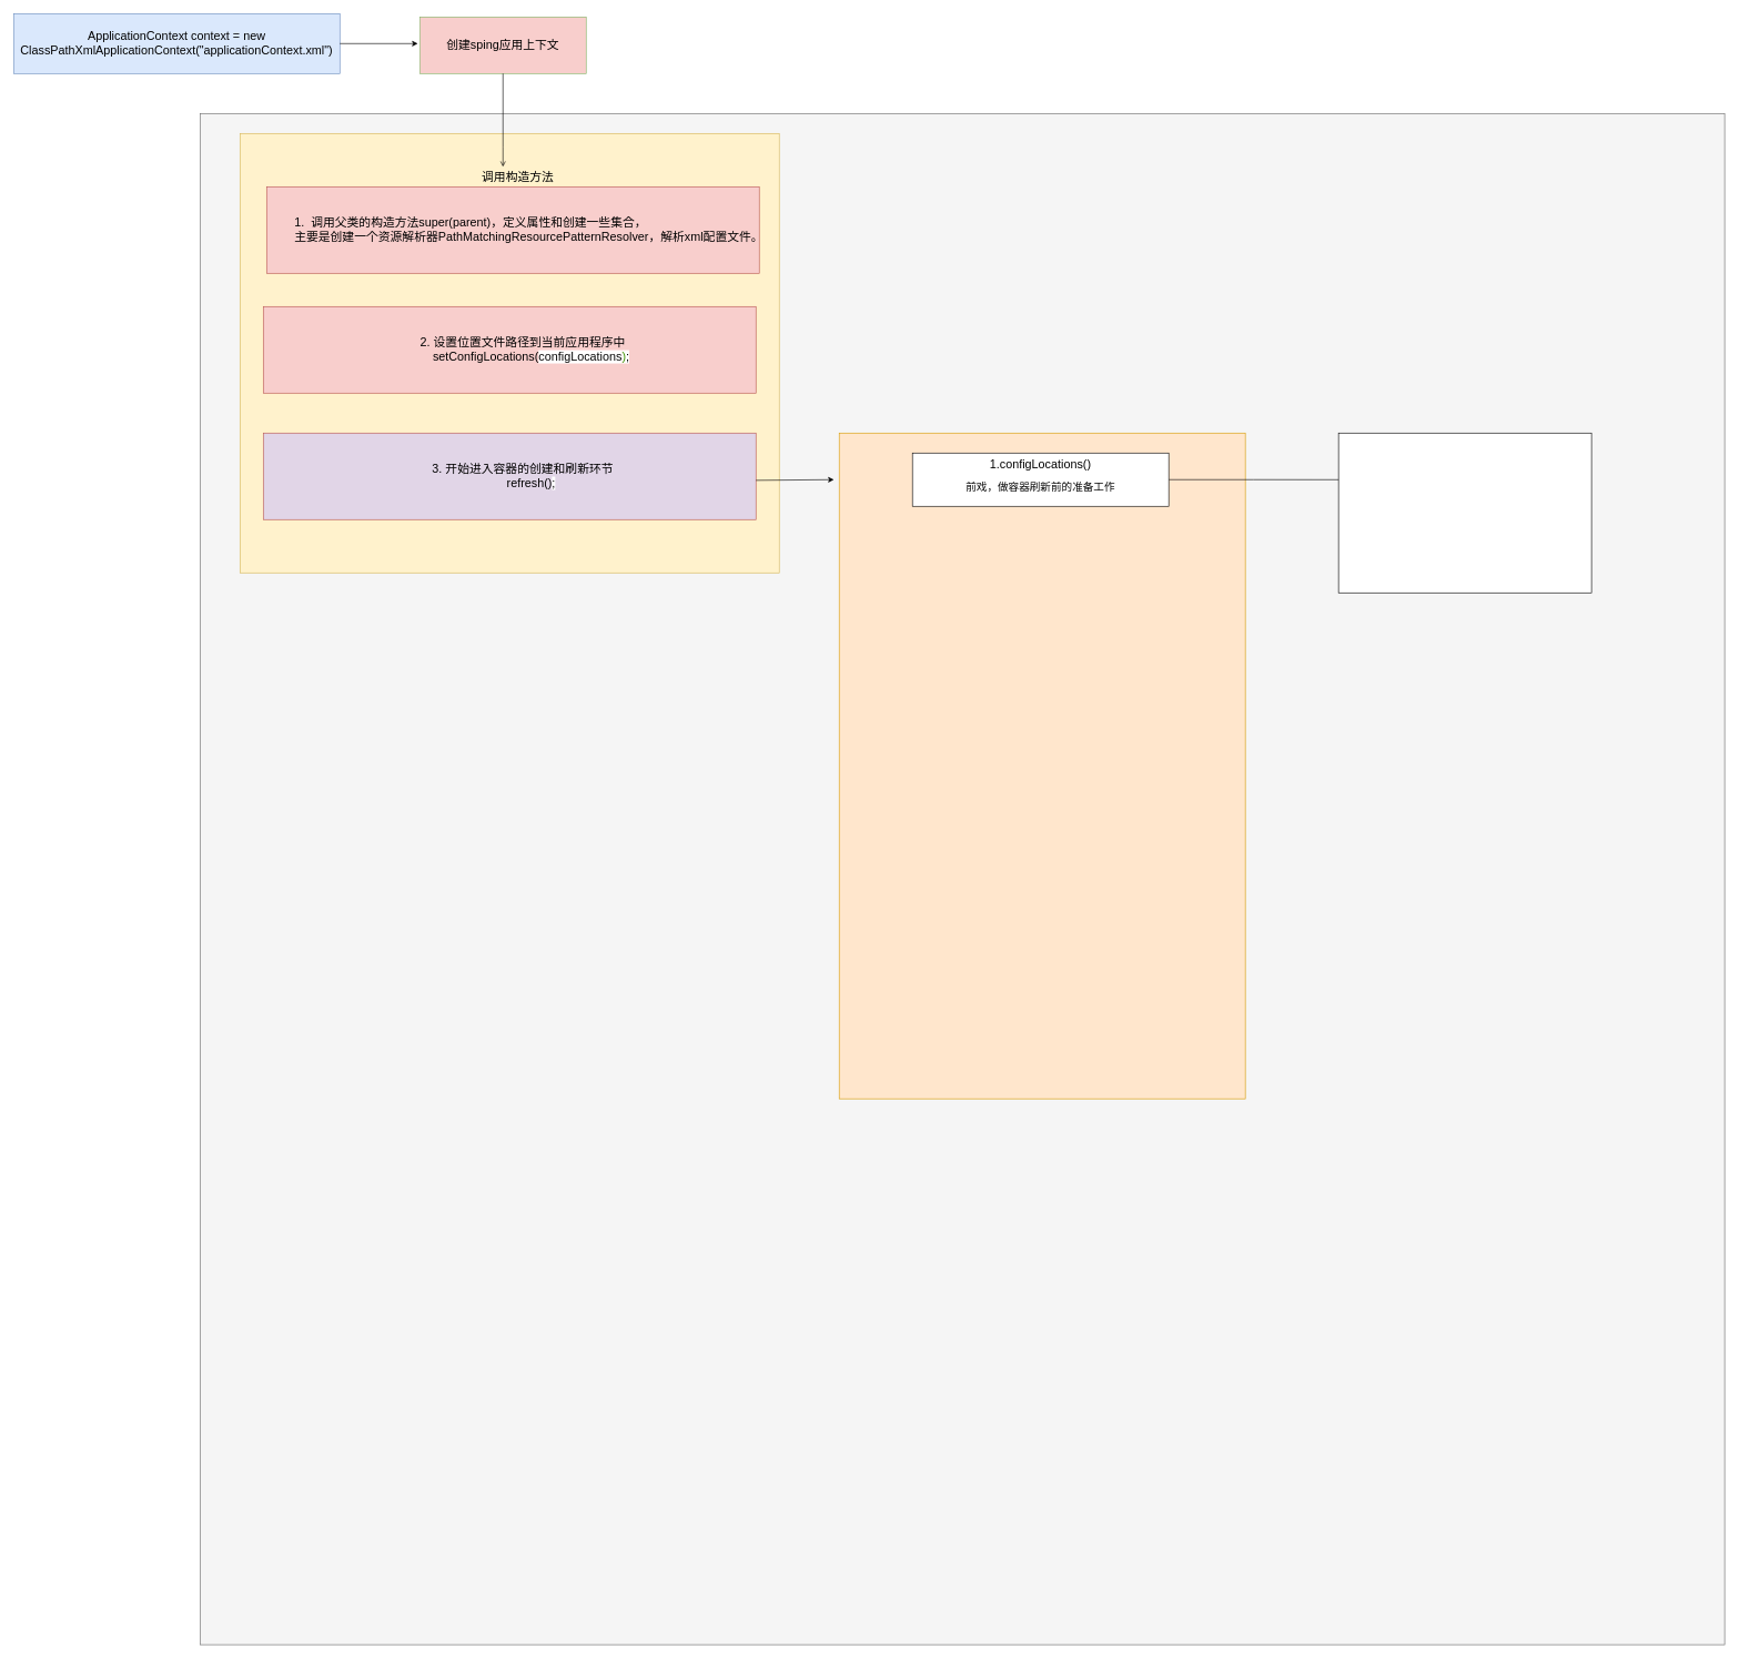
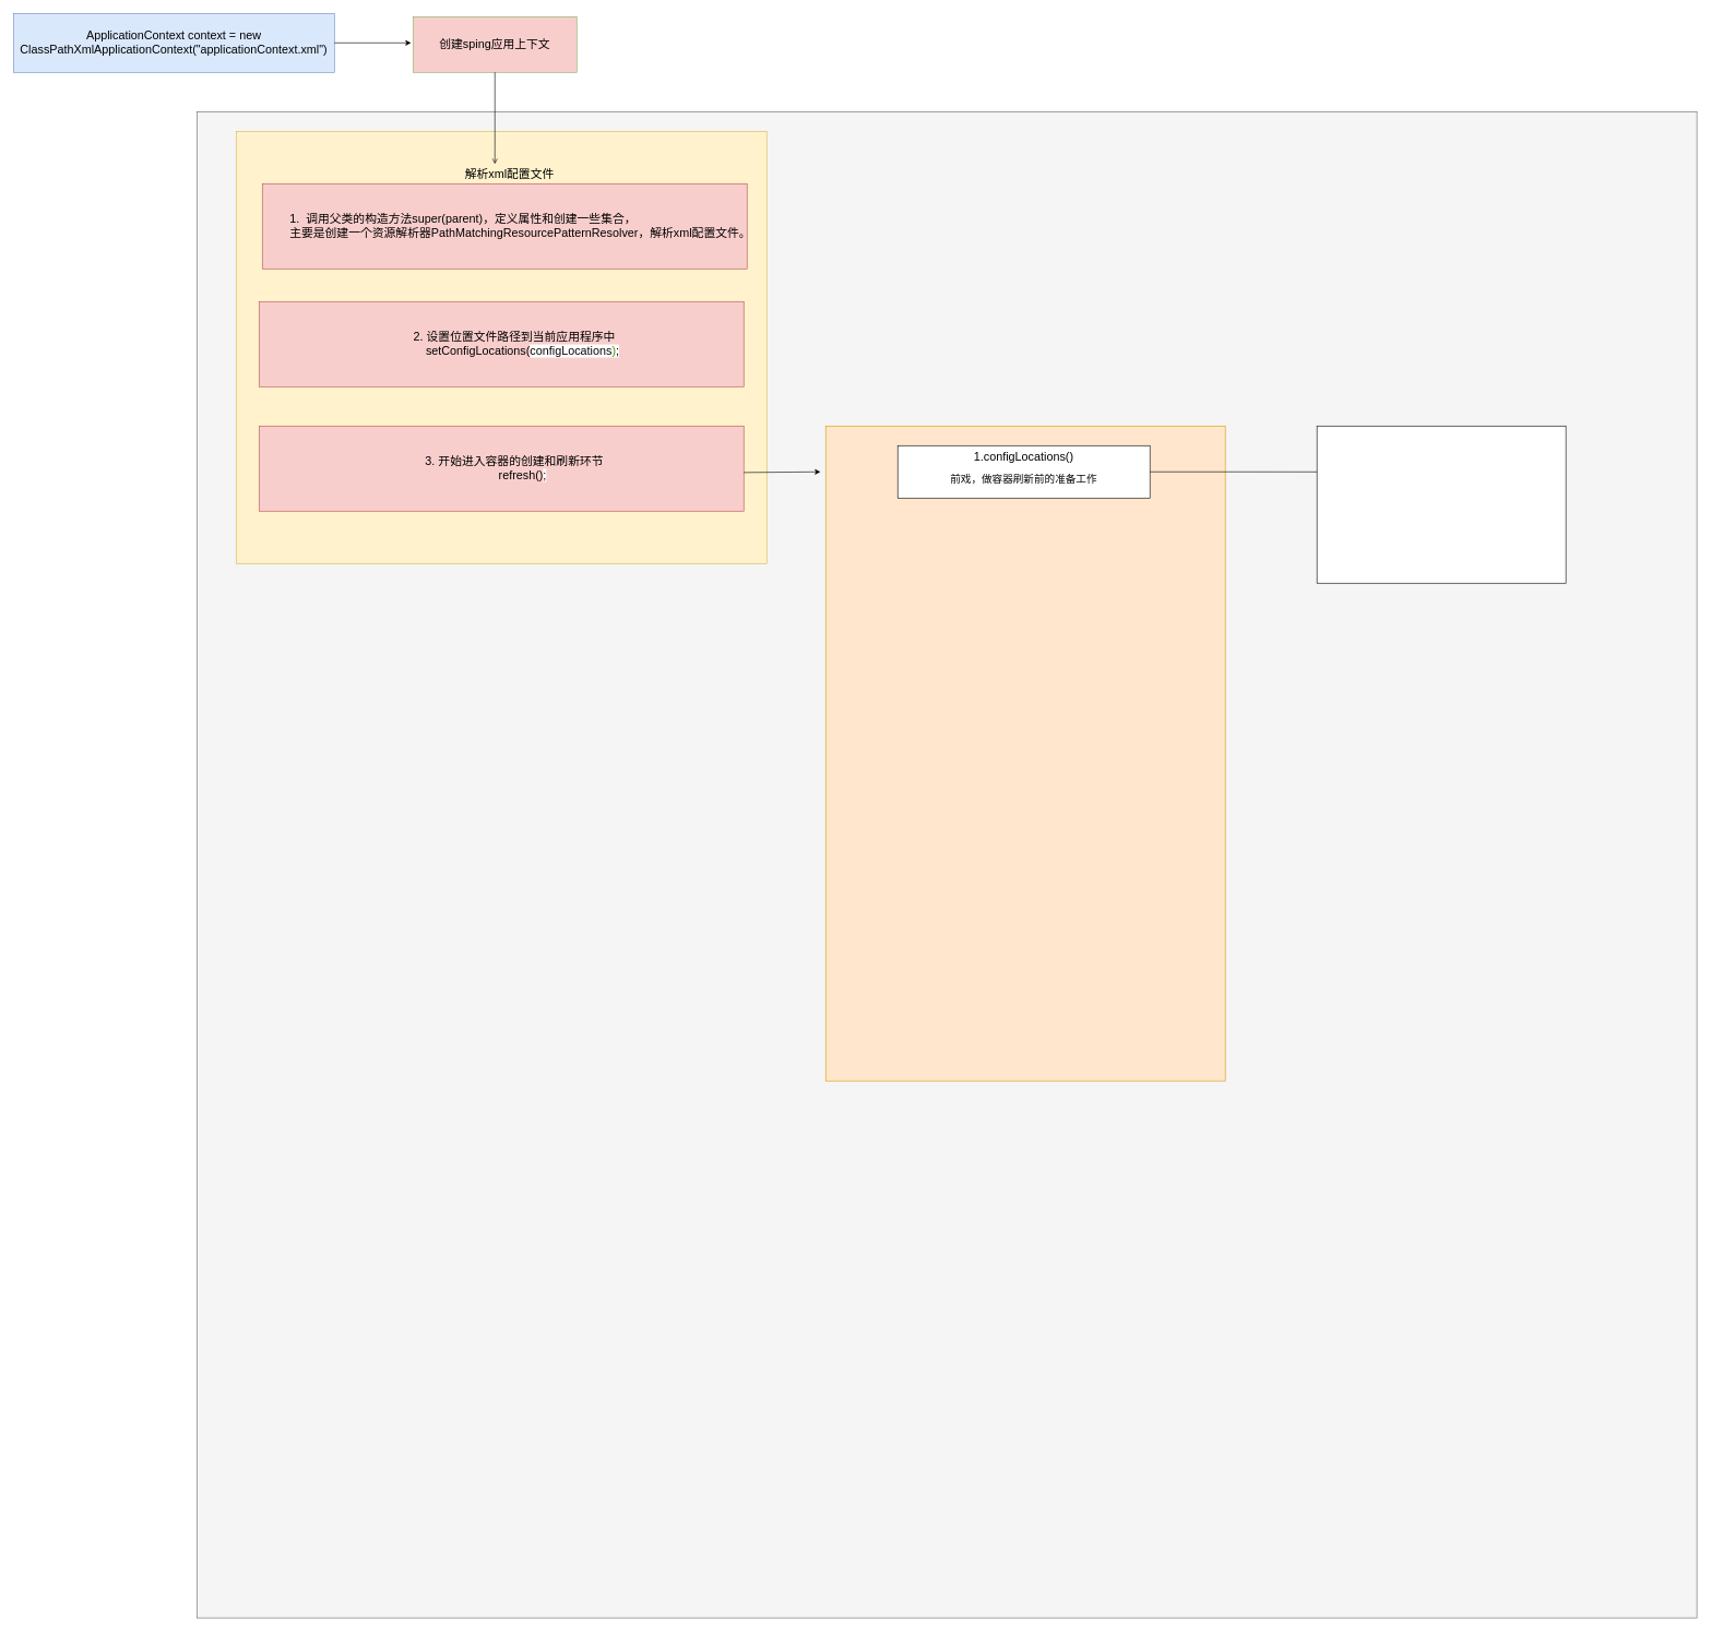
  <mxCell id="0" />
  <mxCell id="1" parent="0" />
  <mxCell id="2" value="&lt;font style=&quot;font-size: 18px;&quot;&gt;ApplicationContext context = new ClassPathXmlApplicationContext(&quot;applicationContext.xml&quot;)&lt;/font&gt;" style="rounded=0;whiteSpace=wrap;html=1;align=center;fillColor=#dae8fc;strokeColor=#6c8ebf;" vertex="1" parent="1"><mxGeometry x="20" y="20" width="490" height="90" as="geometry" /></mxCell>
  <mxCell id="3" value="" style="endArrow=classic;html=1;rounded=0;entryX=-0.019;entryY=0.162;entryDx=0;entryDy=0;entryPerimeter=0;" edge="1" parent="1" source="2"><mxGeometry width="50" height="50" relative="1" as="geometry"><mxPoint x="510" y="66.01" as="sourcePoint" /><mxPoint x="627.004" y="65" as="targetPoint" /></mxGeometry></mxCell>
  <mxCell id="4" value="&lt;font style=&quot;font-size: 18px;&quot;&gt;创建sping应用上下文&lt;/font&gt;" style="rounded=0;whiteSpace=wrap;html=1;fillColor=#f8cecc;strokeColor=#82b366;" vertex="1" parent="1"><mxGeometry x="630" y="25" width="250" height="85" as="geometry" /></mxCell>
  <mxCell id="5" value="" style="rounded=0;whiteSpace=wrap;html=1;fillColor=#f5f5f5;strokeColor=#666666;fontColor=#333333;" vertex="1" parent="1"><mxGeometry x="300" y="170" width="2290" height="2300" as="geometry" /></mxCell>
  <mxCell id="6" value="" style="rounded=0;whiteSpace=wrap;html=1;fillColor=#fff2cc;strokeColor=#d6b656;" vertex="1" parent="1"><mxGeometry x="360" y="200" width="810" height="660" as="geometry" /></mxCell>
- <mxCell id="7" value="&lt;font style=&quot;font-size: 18px;&quot;&gt;调用构造方法&lt;/font&gt;" style="text;html=1;strokeColor=none;fillColor=none;align=center;verticalAlign=middle;whiteSpace=wrap;rounded=0;" vertex="1" parent="1"><mxGeometry x="700" y="250" width="155" height="30" as="geometry" /></mxCell>
+ <mxCell id="7" value="&lt;font style=&quot;font-size: 18px;&quot;&gt;解析xml配置文件&lt;/font&gt;" style="text;html=1;strokeColor=none;fillColor=none;align=center;verticalAlign=middle;whiteSpace=wrap;rounded=0;" vertex="1" parent="1"><mxGeometry x="700" y="250" width="155" height="30" as="geometry" /></mxCell>
  <mxCell id="8" style="edgeStyle=orthogonalEdgeStyle;rounded=0;orthogonalLoop=1;jettySize=auto;html=1;endArrow=open;" edge="1" parent="1" source="4" target="7"><mxGeometry relative="1" as="geometry"><Array as="points"><mxPoint x="755" y="220" /><mxPoint x="755" y="220" /></Array></mxGeometry></mxCell>
  <mxCell id="9" value="&lt;blockquote style=&quot;margin: 0 0 0 40px; border: none; padding: 0px;&quot;&gt;&lt;div style=&quot;&quot;&gt;&lt;pre style=&quot;&quot;&gt;&lt;font style=&quot;font-size: 18px;&quot; face=&quot;Helvetica&quot;&gt;&lt;font style=&quot;&quot;&gt;1.  调用父类的构造方法super(parent)，定义属性和创建一些集合，&lt;br/&gt;主要是创建一个资源解析器&lt;/font&gt;PathMatchingResourcePatternResolver，解析xml配置文件。&lt;/font&gt;&lt;/pre&gt;&lt;/div&gt;&lt;/blockquote&gt;" style="rounded=0;whiteSpace=wrap;html=1;align=left;fillColor=#f8cecc;strokeColor=#b85450;" vertex="1" parent="1"><mxGeometry x="400" y="280" width="740" height="130" as="geometry" /></mxCell>
  <mxCell id="10" value="&lt;blockquote style=&quot;margin: 0 0 0 40px; border: none; padding: 0px;&quot;&gt;&lt;div style=&quot;&quot;&gt;&lt;pre style=&quot;&quot;&gt;&lt;font style=&quot;font-size: 18px;&quot; face=&quot;Helvetica&quot;&gt;2. 设置位置文件路径到当前应用程序中&lt;br&gt;     setConfigLocations(&lt;span style=&quot;background-color: rgb(255, 255, 255); color: rgb(8, 8, 8);&quot;&gt;configLocations&lt;/span&gt;&lt;span style=&quot;background-color: rgb(255, 255, 255); color: rgb(63, 145, 1);&quot;&gt;)&lt;/span&gt;&lt;span style=&quot;background-color: rgb(255, 255, 255); color: rgb(8, 8, 8);&quot;&gt;;&lt;/span&gt;&lt;/font&gt;&lt;/pre&gt;&lt;/div&gt;&lt;/blockquote&gt;" style="rounded=0;whiteSpace=wrap;html=1;align=center;fillColor=#f8cecc;strokeColor=#b85450;" vertex="1" parent="1"><mxGeometry x="395" y="460" width="740" height="130" as="geometry" /></mxCell>
- <mxCell id="11" value="&lt;blockquote style=&quot;margin: 0 0 0 40px; border: none; padding: 0px;&quot;&gt;&lt;div style=&quot;&quot;&gt;&lt;pre style=&quot;&quot;&gt;&lt;font style=&quot;font-size: 18px;&quot; face=&quot;Helvetica&quot;&gt;&lt;font style=&quot;&quot;&gt;3. 开始进入容器的创建和刷新环节&lt;br&gt;     &lt;/font&gt;refresh()&lt;span style=&quot;background-color: rgb(255, 255, 255); color: rgb(8, 8, 8);&quot;&gt;;&lt;/span&gt;&lt;/font&gt;&lt;/pre&gt;&lt;/div&gt;&lt;/blockquote&gt;" style="rounded=0;whiteSpace=wrap;html=1;align=center;fillColor=#e1d5e7;strokeColor=#b85450;" vertex="1" parent="1"><mxGeometry x="395" y="650" width="740" height="130" as="geometry" /></mxCell>
+ <mxCell id="11" value="&lt;blockquote style=&quot;margin: 0 0 0 40px; border: none; padding: 0px;&quot;&gt;&lt;div style=&quot;&quot;&gt;&lt;pre style=&quot;&quot;&gt;&lt;font style=&quot;font-size: 18px;&quot; face=&quot;Helvetica&quot;&gt;&lt;font style=&quot;&quot;&gt;3. 开始进入容器的创建和刷新环节&lt;br&gt;     &lt;/font&gt;refresh()&lt;span style=&quot;background-color: rgb(255, 255, 255); color: rgb(8, 8, 8);&quot;&gt;;&lt;/span&gt;&lt;/font&gt;&lt;/pre&gt;&lt;/div&gt;&lt;/blockquote&gt;" style="rounded=0;whiteSpace=wrap;html=1;align=center;fillColor=#f8cecc;strokeColor=#b85450;" vertex="1" parent="1"><mxGeometry x="395" y="650" width="740" height="130" as="geometry" /></mxCell>
  <mxCell id="12" value="" style="endArrow=classic;html=1;rounded=0;entryX=-0.019;entryY=0.162;entryDx=0;entryDy=0;entryPerimeter=0;" edge="1" parent="1"><mxGeometry width="50" height="50" relative="1" as="geometry"><mxPoint x="1135" y="721.01" as="sourcePoint" /><mxPoint x="1252" y="720.01" as="targetPoint" /></mxGeometry></mxCell>
  <mxCell id="13" value="" style="rounded=0;whiteSpace=wrap;html=1;fillColor=#ffe6cc;strokeColor=#d79b00;" vertex="1" parent="1"><mxGeometry x="1260" y="650" width="610" height="1000" as="geometry" /></mxCell>
  <mxCell id="14" style="edgeStyle=orthogonalEdgeStyle;rounded=0;orthogonalLoop=1;jettySize=auto;html=1;exitX=1;exitY=0.5;exitDx=0;exitDy=0;entryX=0.026;entryY=0.292;entryDx=0;entryDy=0;entryPerimeter=0;" edge="1" parent="1" source="15" target="16"><mxGeometry relative="1" as="geometry" /></mxCell>
  <mxCell id="15" value="&lt;font style=&quot;font-size: 18px;&quot;&gt;1.configLocations()&lt;br&gt;&lt;/font&gt;&lt;div style=&quot;background-color: rgb(255, 255, 255); color: rgb(8, 8, 8);&quot;&gt;&lt;pre style=&quot;&quot;&gt;&lt;font size=&quot;3&quot; style=&quot;&quot; face=&quot;Helvetica&quot;&gt;前戏，做容器刷新前的准备工作&lt;/font&gt;&lt;/pre&gt;&lt;/div&gt;" style="rounded=0;whiteSpace=wrap;html=1;" vertex="1" parent="1"><mxGeometry x="1370" y="680" width="385" height="80" as="geometry" /></mxCell>
  <mxCell id="16" value="" style="rounded=0;whiteSpace=wrap;html=1;" vertex="1" parent="1"><mxGeometry x="2010" y="650" width="380" height="240" as="geometry" /></mxCell>
